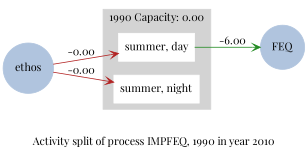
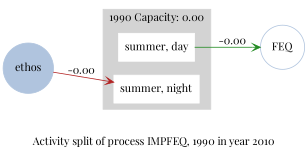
  strict digraph {
    compound=True
    concentrate=True
    fontname="Playfair Display"
    label="Activity split of process IMPFEQ, 1990 in year 2010"
    rankdir=LR
    splines=False
    node [color=white fontname="Playfair Display" shape=box style=filled]
    edge [arrowhead=vee color=firebrick fontname="Playfair Display"]
    "summer, day"
    "summer, night"
-   FEQ [color=lightsteelblue fontcolor=black shape=circle]
+   FEQ [color=lightsteelblue fontcolor=black shape=circle fillcolor=white]
    ethos [color=lightsteelblue fontcolor=black shape=circle]
    subgraph cluster_1 {
      color=lightgrey
      label="1990 Capacity: 0.00"
      rank=same
      style=filled
      "summer, day"
      "summer, night"
    }
    subgraph sub_2 {
      FEQ
      ethos
    }
    subgraph sub_3 {
      "summer, day"
      "summer, night"
      ethos
    }
    subgraph sub_4 {
      "summer, day"
      "summer, night"
      FEQ
    }
-   "summer, day" -> FEQ [color=forestgreen label=-6.00]
-   ethos -> "summer, day" [label=-0.00]
+   "summer, day" -> FEQ [color=forestgreen label=-0.00]
    ethos -> "summer, night" [label=-0.00]
  }
